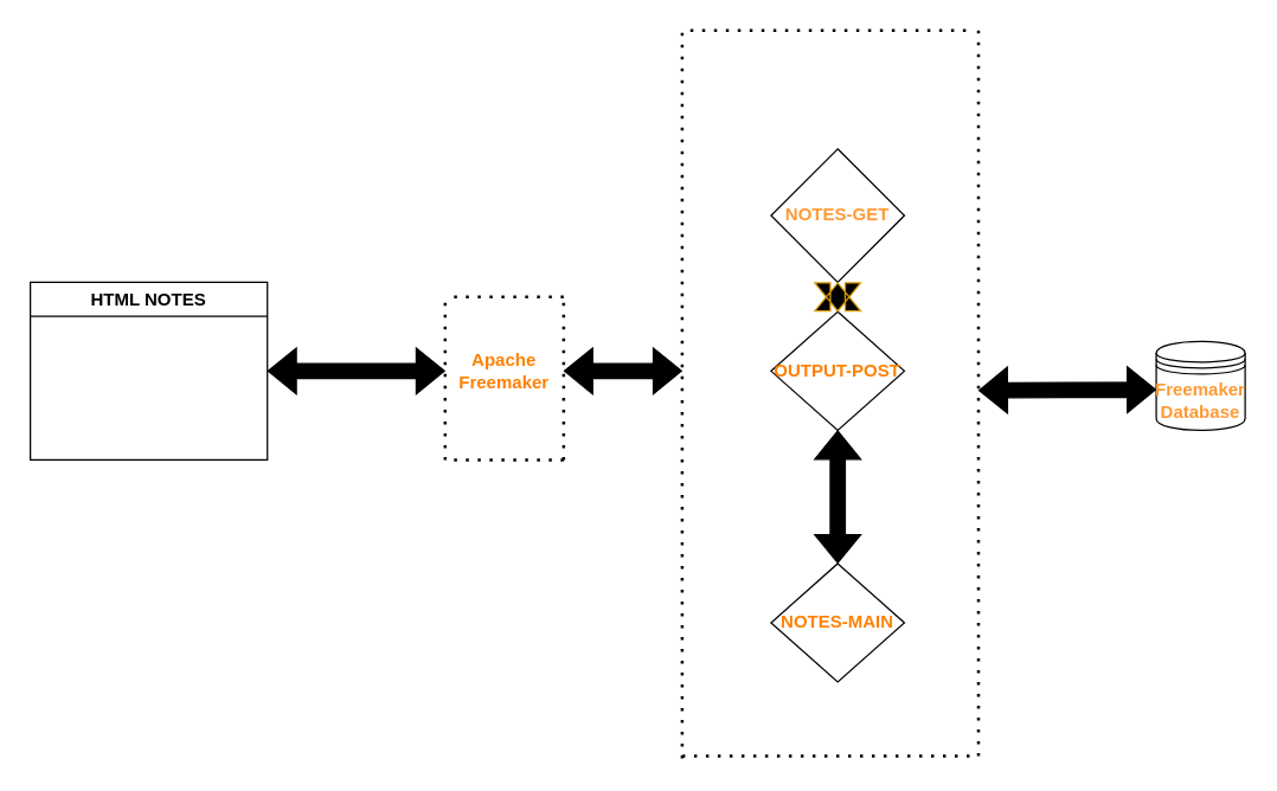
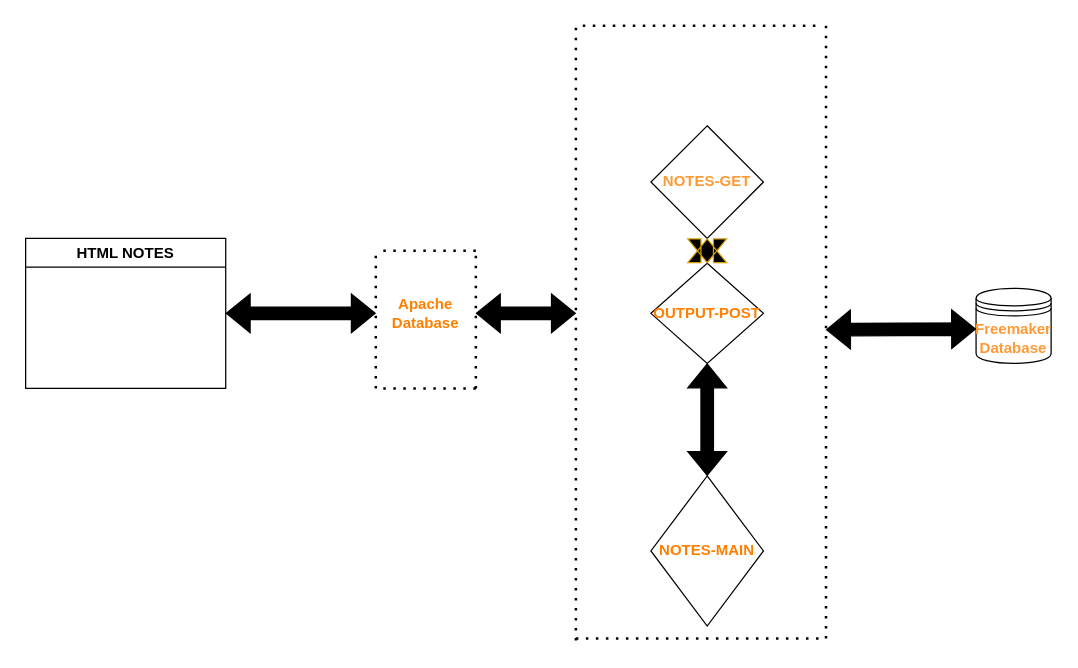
  <mxCell id="0" />
  <mxCell id="1" parent="0" />
  <mxCell id="2" value="&lt;b&gt;&lt;font color=&quot;#ff9933&quot;&gt;NOTES-GET&lt;/font&gt;&lt;/b&gt;" style="rhombus;whiteSpace=wrap;html=1;" parent="1" vertex="1"><mxGeometry x="520" y="100" width="90" height="90" as="geometry" /></mxCell>
  <mxCell id="3" value="&lt;b&gt;&lt;font color=&quot;#ff8000&quot;&gt;OUTPUT-POST&lt;/font&gt;&lt;/b&gt;" style="rhombus;whiteSpace=wrap;html=1;" parent="1" vertex="1"><mxGeometry x="520" y="210" width="90" height="80" as="geometry" /></mxCell>
- <mxCell id="4" value="&lt;b&gt;&lt;font color=&quot;#ff8000&quot;&gt;NOTES-MAIN&lt;/font&gt;&lt;/b&gt;" style="rhombus;whiteSpace=wrap;html=1;" parent="1" vertex="1"><mxGeometry x="520" y="380" width="90" height="80" as="geometry" /></mxCell>
+ <mxCell id="4" value="&lt;b&gt;&lt;font color=&quot;#ff8000&quot;&gt;NOTES-MAIN&lt;/font&gt;&lt;/b&gt;" style="rhombus;whiteSpace=wrap;html=1;" parent="1" vertex="1"><mxGeometry x="520" y="380" width="90" height="120" as="geometry" /></mxCell>
  <mxCell id="5" value="" style="shape=flexArrow;endArrow=classic;startArrow=classic;html=1;rounded=0;exitX=0.5;exitY=0;exitDx=0;exitDy=0;fillColor=#000000;" edge="1" parent="1" source="4" target="3"><mxGeometry width="100" height="100" relative="1" as="geometry"><mxPoint x="580" y="360" as="sourcePoint" /><mxPoint x="680" y="260" as="targetPoint" /></mxGeometry></mxCell>
  <mxCell id="6" value="" style="shape=flexArrow;endArrow=classic;startArrow=classic;html=1;rounded=0;entryX=0.5;entryY=1;entryDx=0;entryDy=0;exitX=0.5;exitY=0;exitDx=0;exitDy=0;fillColor=#000000;strokeColor=#d79b00;" edge="1" parent="1" source="3" target="2"><mxGeometry width="100" height="100" relative="1" as="geometry"><mxPoint x="580" y="360" as="sourcePoint" /><mxPoint x="680" y="260" as="targetPoint" /><Array as="points" /></mxGeometry></mxCell>
  <mxCell id="7" value="" style="endArrow=none;dashed=1;html=1;dashPattern=1 3;strokeWidth=2;rounded=0;fillColor=#000000;" edge="1" parent="1"><mxGeometry width="50" height="50" relative="1" as="geometry"><mxPoint x="660" y="510" as="sourcePoint" /><mxPoint x="660" y="20" as="targetPoint" /></mxGeometry></mxCell>
  <mxCell id="8" value="" style="endArrow=none;dashed=1;html=1;dashPattern=1 3;strokeWidth=2;rounded=0;fillColor=#000000;" edge="1" parent="1"><mxGeometry width="50" height="50" relative="1" as="geometry"><mxPoint x="465.5" y="20" as="sourcePoint" /><mxPoint x="654.5" y="20" as="targetPoint" /></mxGeometry></mxCell>
  <mxCell id="9" value="" style="endArrow=none;dashed=1;html=1;dashPattern=1 3;strokeWidth=2;rounded=0;fillColor=#000000;" edge="1" parent="1"><mxGeometry width="50" height="50" relative="1" as="geometry"><mxPoint x="460" y="511.6" as="sourcePoint" /><mxPoint x="460" y="20" as="targetPoint" /></mxGeometry></mxCell>
  <mxCell id="10" value="" style="endArrow=none;dashed=1;html=1;dashPattern=1 3;strokeWidth=2;rounded=0;fillColor=#000000;" edge="1" parent="1"><mxGeometry width="50" height="50" relative="1" as="geometry"><mxPoint x="460" y="510" as="sourcePoint" /><mxPoint x="660" y="510" as="targetPoint" /></mxGeometry></mxCell>
  <mxCell id="11" value="" style="endArrow=none;dashed=1;html=1;dashPattern=1 3;strokeWidth=2;rounded=0;fillColor=#000000;" edge="1" parent="1"><mxGeometry width="50" height="50" relative="1" as="geometry"><mxPoint x="300" y="310" as="sourcePoint" /><mxPoint x="300" y="200" as="targetPoint" /></mxGeometry></mxCell>
  <mxCell id="12" value="" style="endArrow=none;dashed=1;html=1;dashPattern=1 3;strokeWidth=2;rounded=0;fillColor=#000000;" edge="1" parent="1"><mxGeometry width="50" height="50" relative="1" as="geometry"><mxPoint x="380" y="310" as="sourcePoint" /><mxPoint x="380" y="200" as="targetPoint" /></mxGeometry></mxCell>
  <mxCell id="13" value="" style="endArrow=none;dashed=1;html=1;dashPattern=1 3;strokeWidth=2;rounded=0;fillColor=#000000;" edge="1" parent="1"><mxGeometry width="50" height="50" relative="1" as="geometry"><mxPoint x="380" y="200" as="sourcePoint" /><mxPoint x="300" y="200" as="targetPoint" /></mxGeometry></mxCell>
  <mxCell id="14" value="" style="endArrow=none;dashed=1;html=1;dashPattern=1 3;strokeWidth=2;rounded=0;fillColor=#000000;" edge="1" parent="1"><mxGeometry width="50" height="50" relative="1" as="geometry"><mxPoint x="380" y="310" as="sourcePoint" /><mxPoint x="300" y="310" as="targetPoint" /></mxGeometry></mxCell>
- <mxCell id="15" value="&lt;b&gt;&lt;font color=&quot;#ff8000&quot;&gt;Apache Freemaker&lt;/font&gt;&lt;/b&gt;" style="text;html=1;strokeColor=none;fillColor=none;align=center;verticalAlign=middle;whiteSpace=wrap;rounded=0;" vertex="1" parent="1"><mxGeometry x="310" y="235" width="60" height="30" as="geometry" /></mxCell>
+ <mxCell id="15" value="&lt;b&gt;&lt;font color=&quot;#ff8000&quot;&gt;Apache Database&lt;/font&gt;&lt;/b&gt;" style="text;html=1;strokeColor=none;fillColor=none;align=center;verticalAlign=middle;whiteSpace=wrap;rounded=0;" vertex="1" parent="1"><mxGeometry x="310" y="235" width="60" height="30" as="geometry" /></mxCell>
  <mxCell id="16" value="" style="shape=flexArrow;endArrow=classic;startArrow=classic;html=1;rounded=0;fillColor=#000000;" edge="1" parent="1"><mxGeometry width="100" height="100" relative="1" as="geometry"><mxPoint x="380" y="250" as="sourcePoint" /><mxPoint x="460" y="250" as="targetPoint" /></mxGeometry></mxCell>
  <mxCell id="17" value="" style="shape=flexArrow;endArrow=classic;startArrow=classic;html=1;rounded=0;fillColor=#000000;entryX=0;entryY=0;entryDx=0;entryDy=52.5;entryPerimeter=0;" edge="1" parent="1"><mxGeometry width="100" height="100" relative="1" as="geometry"><mxPoint x="660" y="263" as="sourcePoint" /><mxPoint x="780" y="262.5" as="targetPoint" /></mxGeometry></mxCell>
  <mxCell id="18" value="&lt;b&gt;&lt;font color=&quot;#ff9933&quot;&gt;Freemaker Database&lt;/font&gt;&lt;/b&gt;" style="shape=datastore;whiteSpace=wrap;html=1;" vertex="1" parent="1"><mxGeometry x="780" y="230" width="60" height="60" as="geometry" /></mxCell>
  <mxCell id="19" value="" style="shape=flexArrow;endArrow=classic;startArrow=classic;html=1;rounded=0;fillColor=#000000;" edge="1" parent="1"><mxGeometry width="100" height="100" relative="1" as="geometry"><mxPoint x="180" y="250" as="sourcePoint" /><mxPoint x="300" y="250" as="targetPoint" /></mxGeometry></mxCell>
  <mxCell id="20" value="HTML NOTES" style="swimlane;" vertex="1" parent="1"><mxGeometry x="20" y="190" width="160" height="120" as="geometry" /></mxCell>
